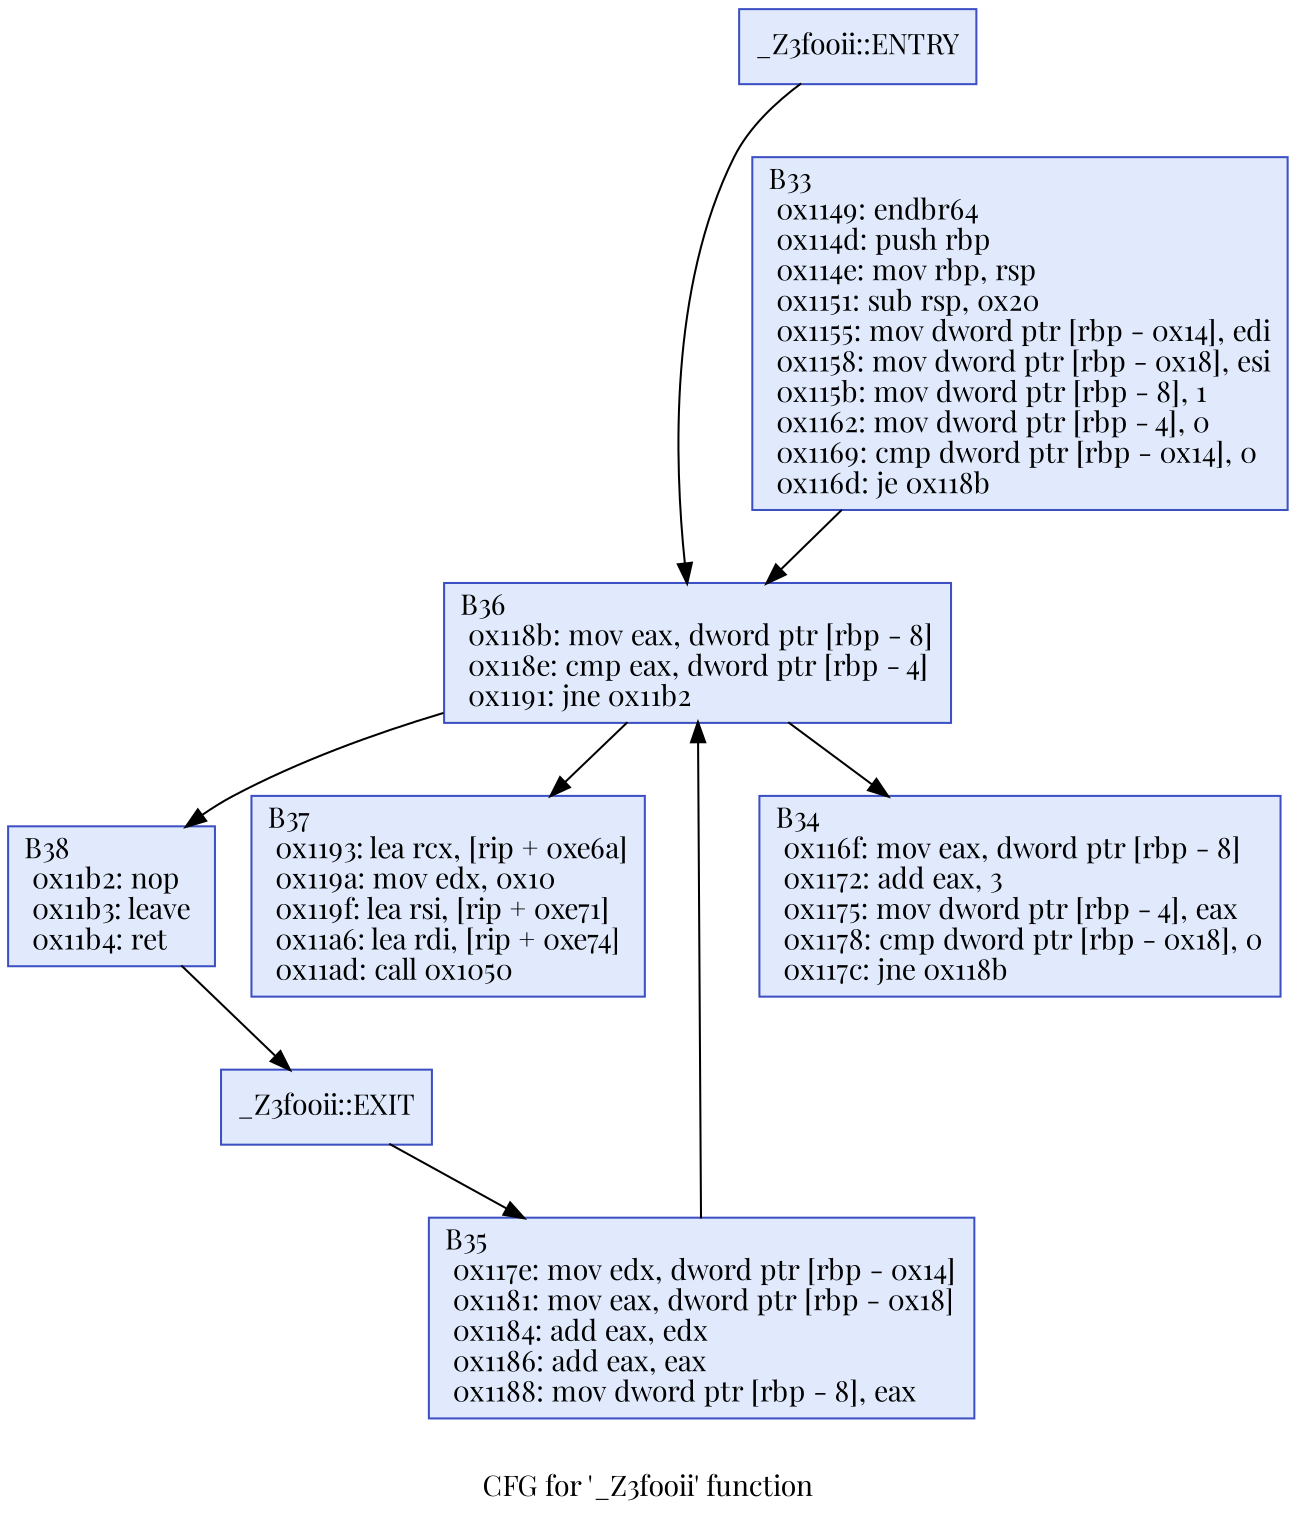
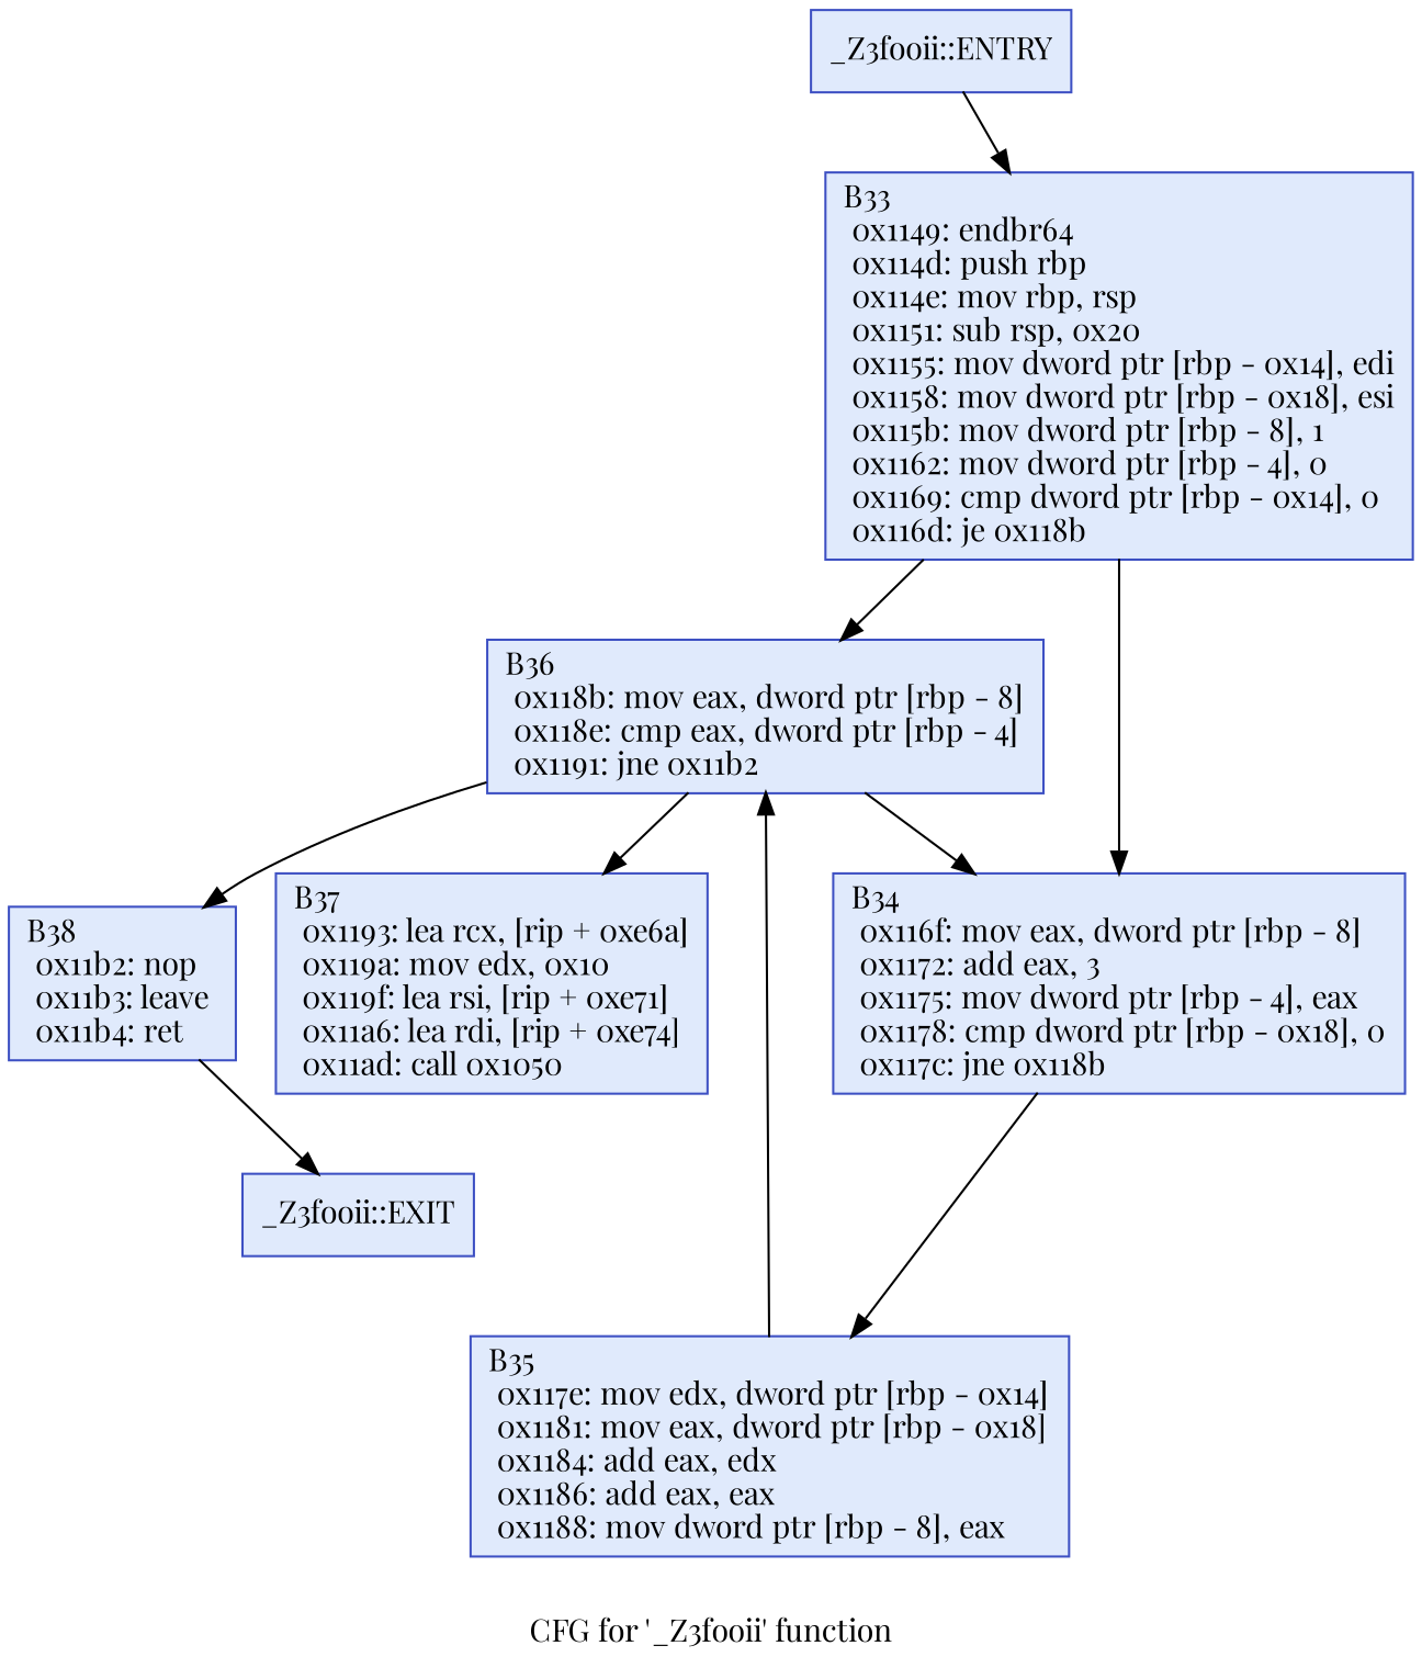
  digraph {
    fontname="Playfair Display"
    label="CFG for '_Z3fooii' function"
    node [color="#3d50c3ff" fillcolor="#b9d0f970" fontname="Playfair Display" shape=record style=filled]
    edge [fontname="Playfair Display"]
    n1 [label="{B37\l 0x1193:   lea  rcx, [rip + 0xe6a]\l 0x119a:   mov  edx, 0x10\l 0x119f:   lea  rsi, [rip + 0xe71]\l 0x11a6:   lea  rdi, [rip + 0xe74]\l 0x11ad:   call  0x1050\l }"]
    n2 [label="{B38\l 0x11b2:   nop  \l 0x11b3:   leave  \l 0x11b4:   ret  \l }"]
    n3 [label="{_Z3fooii::EXIT\l }"]
    n4 [label="{B36\l 0x118b:   mov  eax, dword ptr [rbp - 8]\l 0x118e:   cmp  eax, dword ptr [rbp - 4]\l 0x1191:   jne  0x11b2\l }"]
    n5 [label="{B34\l 0x116f:   mov  eax, dword ptr [rbp - 8]\l 0x1172:   add  eax, 3\l 0x1175:   mov  dword ptr [rbp - 4], eax\l 0x1178:   cmp  dword ptr [rbp - 0x18], 0\l 0x117c:   jne  0x118b\l }"]
    n6 [label="{B35\l 0x117e:   mov  edx, dword ptr [rbp - 0x14]\l 0x1181:   mov  eax, dword ptr [rbp - 0x18]\l 0x1184:   add  eax, edx\l 0x1186:   add  eax, eax\l 0x1188:   mov  dword ptr [rbp - 8], eax\l }"]
    n7 [label="{B33\l 0x1149:   endbr64  \l 0x114d:   push  rbp\l 0x114e:   mov  rbp, rsp\l 0x1151:   sub  rsp, 0x20\l 0x1155:   mov  dword ptr [rbp - 0x14], edi\l 0x1158:   mov  dword ptr [rbp - 0x18], esi\l 0x115b:   mov  dword ptr [rbp - 8], 1\l 0x1162:   mov  dword ptr [rbp - 4], 0\l 0x1169:   cmp  dword ptr [rbp - 0x14], 0\l 0x116d:   je  0x118b\l }"]
    n8 [label="{_Z3fooii::ENTRY\l }"]
    n2 -> n3
    n4 -> n1
    n4 -> n2
    n4 -> n5
-   n3 -> n6
+   n5 -> n6
    n6 -> n4
    n7 -> n4
-   n8 -> n4
+   n7 -> n5
+   n8 -> n7
  }
